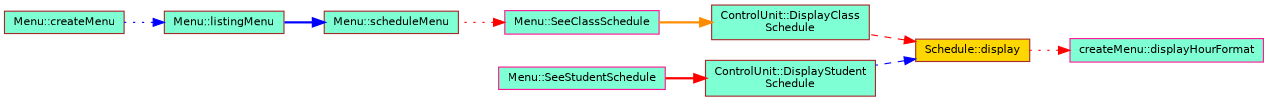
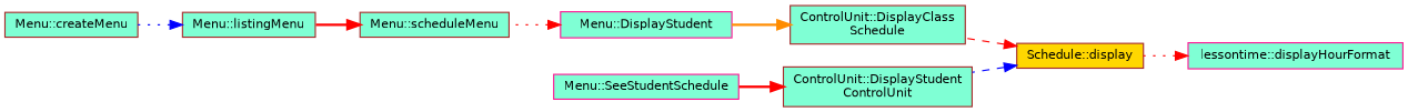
  digraph {
    rankdir=RL
    node [color=brown fillcolor=aquamarine fontname=Helvetica fontsize=10 shape=record style=filled]
    edge [color=red dir=back fontname=Helvetica fontsize=10 labelfontname=Helvetica labelfontsize=10 style=dotted]
-   n1 [color=deeppink fontcolor=black height=0.2 label="createMenu::displayHourFormat" width=0.4]
+   n1 [color=deeppink fontcolor=black height=0.2 label="lessontime::displayHourFormat" width=0.4]
    n2 [fillcolor=gold height=0.2 label="Schedule::display" width=0.4]
    n3 [height=0.2 label="ControlUnit::DisplayClass\lSchedule" width=0.4]
-   n4 [height=0.2 label="ControlUnit::DisplayStudent\lSchedule" width=0.4]
-   n5 [color=deeppink height=0.2 label="Menu::SeeClassSchedule" width=0.4]
+   n4 [height=0.2 label="ControlUnit::DisplayStudent\lControlUnit" width=0.4]
+   n5 [color=deeppink height=0.2 label="Menu::DisplayStudent" width=0.4]
    n6 [color=deeppink height=0.2 label="Menu::SeeStudentSchedule" width=0.4]
    n7 [height=0.2 label="Menu::scheduleMenu" width=0.4]
    n8 [height=0.2 label="Menu::listingMenu" width=0.4]
    n9 [height=0.2 label="Menu::createMenu" width=0.4]
    n1 -> n2
    n2 -> n3 [style=dashed]
    n2 -> n4 [color=blue style=dashed]
    n3 -> n5 [color=darkorange style=bold]
    n4 -> n6 [style=bold]
    n5 -> n7
-   n7 -> n8 [color=blue style=bold]
+   n7 -> n8 [style=bold]
    n8 -> n9 [color=blue]
  }
